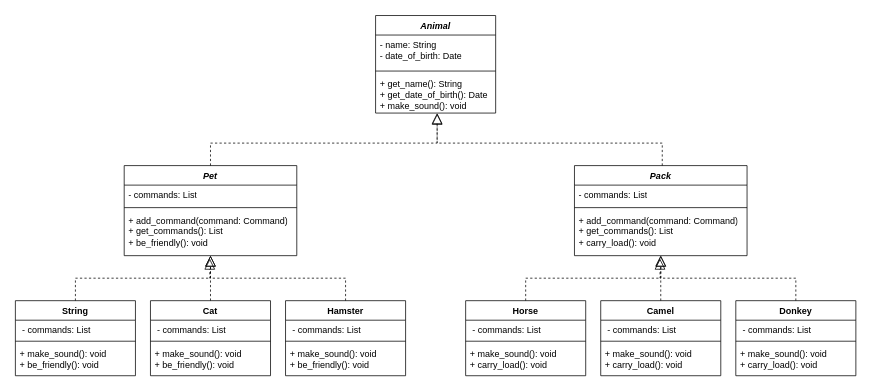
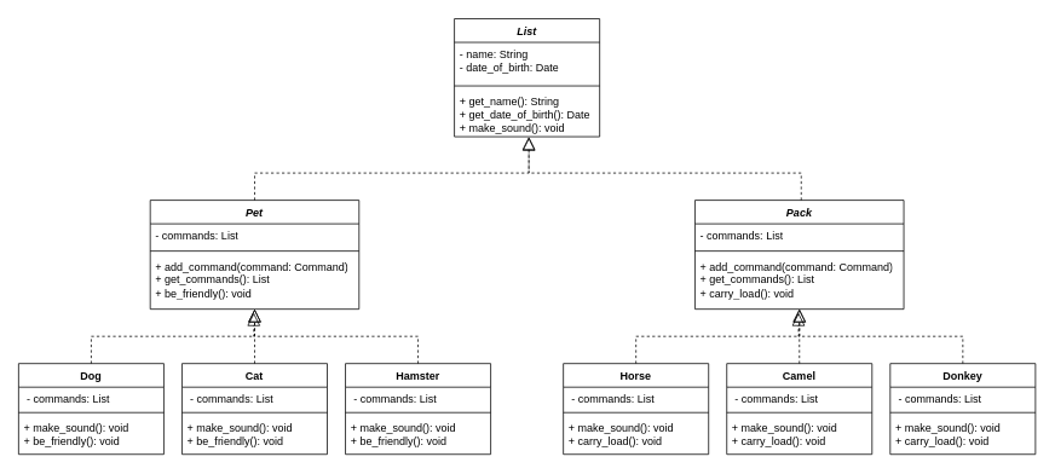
  <mxCell id="0" />
  <mxCell id="1" parent="0" />
- <mxCell id="2" value="&lt;i&gt;Animal&lt;/i&gt;" style="swimlane;fontStyle=1;align=center;verticalAlign=top;childLayout=stackLayout;horizontal=1;startSize=26;horizontalStack=0;resizeParent=1;resizeParentMax=0;resizeLast=0;collapsible=1;marginBottom=0;whiteSpace=wrap;html=1;" vertex="1" parent="1"><mxGeometry x="500" y="20" width="160" height="130" as="geometry"><mxRectangle x="414" y="420" width="100" height="30" as="alternateBounds" /></mxGeometry></mxCell>
+ <mxCell id="2" value="&lt;i&gt;List&lt;/i&gt;" style="swimlane;fontStyle=1;align=center;verticalAlign=top;childLayout=stackLayout;horizontal=1;startSize=26;horizontalStack=0;resizeParent=1;resizeParentMax=0;resizeLast=0;collapsible=1;marginBottom=0;whiteSpace=wrap;html=1;" vertex="1" parent="1"><mxGeometry x="500" y="20" width="160" height="130" as="geometry"><mxRectangle x="414" y="420" width="100" height="30" as="alternateBounds" /></mxGeometry></mxCell>
  <mxCell id="3" value="- name: String&lt;br&gt;- date_of_birth: Date " style="text;strokeColor=none;fillColor=none;align=left;verticalAlign=top;spacingLeft=4;spacingRight=4;overflow=hidden;rotatable=0;points=[[0,0.5],[1,0.5]];portConstraint=eastwest;whiteSpace=wrap;html=1;" vertex="1" parent="2"><mxGeometry y="26" width="160" height="44" as="geometry" /></mxCell>
  <mxCell id="4" value="" style="line;strokeWidth=1;fillColor=none;align=left;verticalAlign=middle;spacingTop=-1;spacingLeft=3;spacingRight=3;rotatable=0;labelPosition=right;points=[];portConstraint=eastwest;strokeColor=inherit;" vertex="1" parent="2"><mxGeometry y="70" width="160" height="8" as="geometry" /></mxCell>
  <mxCell id="5" value="+ get_name(): String&lt;br&gt;+ get_date_of_birth(): Date&lt;br&gt;+ make_sound(): void" style="text;strokeColor=none;fillColor=none;align=left;verticalAlign=top;spacingLeft=4;spacingRight=4;overflow=hidden;rotatable=0;points=[[0,0.5],[1,0.5]];portConstraint=eastwest;whiteSpace=wrap;html=1;" vertex="1" parent="2"><mxGeometry y="78" width="160" height="52" as="geometry" /></mxCell>
  <mxCell id="6" value="&lt;i&gt;Pet&lt;/i&gt;" style="swimlane;fontStyle=1;align=center;verticalAlign=top;childLayout=stackLayout;horizontal=1;startSize=26;horizontalStack=0;resizeParent=1;resizeParentMax=0;resizeLast=0;collapsible=1;marginBottom=0;whiteSpace=wrap;html=1;" vertex="1" parent="1"><mxGeometry x="165" y="220" width="230" height="120" as="geometry"><mxRectangle x="180" y="480" width="100" height="30" as="alternateBounds" /></mxGeometry></mxCell>
  <mxCell id="7" value="- commands: List" style="text;strokeColor=none;fillColor=none;align=left;verticalAlign=top;spacingLeft=4;spacingRight=4;overflow=hidden;rotatable=0;points=[[0,0.5],[1,0.5]];portConstraint=eastwest;whiteSpace=wrap;html=1;" vertex="1" parent="6"><mxGeometry y="26" width="230" height="26" as="geometry" /></mxCell>
  <mxCell id="8" value="" style="line;strokeWidth=1;fillColor=none;align=left;verticalAlign=middle;spacingTop=-1;spacingLeft=3;spacingRight=3;rotatable=0;labelPosition=right;points=[];portConstraint=eastwest;strokeColor=inherit;" vertex="1" parent="6"><mxGeometry y="52" width="230" height="8" as="geometry" /></mxCell>
  <mxCell id="9" value="+ add_command(command: Command)&lt;br&gt;+ get_commands(): List&lt;br&gt;+ be_friendly(): void" style="text;strokeColor=none;fillColor=none;align=left;verticalAlign=top;spacingLeft=4;spacingRight=4;overflow=hidden;rotatable=0;points=[[0,0.5],[1,0.5]];portConstraint=eastwest;whiteSpace=wrap;html=1;" vertex="1" parent="6"><mxGeometry y="60" width="230" height="60" as="geometry" /></mxCell>
- <mxCell id="10" value="String" style="swimlane;fontStyle=1;align=center;verticalAlign=top;childLayout=stackLayout;horizontal=1;startSize=26;horizontalStack=0;resizeParent=1;resizeParentMax=0;resizeLast=0;collapsible=1;marginBottom=0;whiteSpace=wrap;html=1;" vertex="1" parent="1"><mxGeometry x="20" y="400" width="160" height="100" as="geometry"><mxRectangle x="10" y="650" width="100" height="30" as="alternateBounds" /></mxGeometry></mxCell>
+ <mxCell id="10" value="Dog" style="swimlane;fontStyle=1;align=center;verticalAlign=top;childLayout=stackLayout;horizontal=1;startSize=26;horizontalStack=0;resizeParent=1;resizeParentMax=0;resizeLast=0;collapsible=1;marginBottom=0;whiteSpace=wrap;html=1;" vertex="1" parent="1"><mxGeometry x="20" y="400" width="160" height="100" as="geometry"><mxRectangle x="10" y="650" width="100" height="30" as="alternateBounds" /></mxGeometry></mxCell>
  <mxCell id="11" value="&amp;nbsp;- commands: List" style="text;strokeColor=none;fillColor=none;align=left;verticalAlign=top;spacingLeft=4;spacingRight=4;overflow=hidden;rotatable=0;points=[[0,0.5],[1,0.5]];portConstraint=eastwest;whiteSpace=wrap;html=1;" vertex="1" parent="10"><mxGeometry y="26" width="160" height="24" as="geometry" /></mxCell>
  <mxCell id="12" value="" style="line;strokeWidth=1;fillColor=none;align=left;verticalAlign=middle;spacingTop=-1;spacingLeft=3;spacingRight=3;rotatable=0;labelPosition=right;points=[];portConstraint=eastwest;strokeColor=inherit;" vertex="1" parent="10"><mxGeometry y="50" width="160" height="8" as="geometry" /></mxCell>
  <mxCell id="13" value="+ make_sound(): void&lt;br&gt;+ be_friendly(): void" style="text;strokeColor=none;fillColor=none;align=left;verticalAlign=top;spacingLeft=4;spacingRight=4;overflow=hidden;rotatable=0;points=[[0,0.5],[1,0.5]];portConstraint=eastwest;whiteSpace=wrap;html=1;" vertex="1" parent="10"><mxGeometry y="58" width="160" height="42" as="geometry" /></mxCell>
  <mxCell id="14" value="&lt;i&gt;Pack&lt;/i&gt;" style="swimlane;fontStyle=1;align=center;verticalAlign=top;childLayout=stackLayout;horizontal=1;startSize=26;horizontalStack=0;resizeParent=1;resizeParentMax=0;resizeLast=0;collapsible=1;marginBottom=0;whiteSpace=wrap;html=1;" vertex="1" parent="1"><mxGeometry x="765" y="220" width="230" height="120" as="geometry"><mxRectangle x="180" y="480" width="100" height="30" as="alternateBounds" /></mxGeometry></mxCell>
  <mxCell id="15" value="- commands: List" style="text;strokeColor=none;fillColor=none;align=left;verticalAlign=top;spacingLeft=4;spacingRight=4;overflow=hidden;rotatable=0;points=[[0,0.5],[1,0.5]];portConstraint=eastwest;whiteSpace=wrap;html=1;" vertex="1" parent="14"><mxGeometry y="26" width="230" height="26" as="geometry" /></mxCell>
  <mxCell id="16" value="" style="line;strokeWidth=1;fillColor=none;align=left;verticalAlign=middle;spacingTop=-1;spacingLeft=3;spacingRight=3;rotatable=0;labelPosition=right;points=[];portConstraint=eastwest;strokeColor=inherit;" vertex="1" parent="14"><mxGeometry y="52" width="230" height="8" as="geometry" /></mxCell>
  <mxCell id="17" value="+ add_command(command: Command)&lt;br&gt;+ get_commands(): List&lt;br&gt;+ carry_load(): void" style="text;strokeColor=none;fillColor=none;align=left;verticalAlign=top;spacingLeft=4;spacingRight=4;overflow=hidden;rotatable=0;points=[[0,0.5],[1,0.5]];portConstraint=eastwest;whiteSpace=wrap;html=1;" vertex="1" parent="14"><mxGeometry y="60" width="230" height="60" as="geometry" /></mxCell>
  <mxCell id="18" value="Cat" style="swimlane;fontStyle=1;align=center;verticalAlign=top;childLayout=stackLayout;horizontal=1;startSize=26;horizontalStack=0;resizeParent=1;resizeParentMax=0;resizeLast=0;collapsible=1;marginBottom=0;whiteSpace=wrap;html=1;" vertex="1" parent="1"><mxGeometry x="200" y="400" width="160" height="100" as="geometry"><mxRectangle x="10" y="650" width="100" height="30" as="alternateBounds" /></mxGeometry></mxCell>
  <mxCell id="19" value="&amp;nbsp;- commands: List" style="text;strokeColor=none;fillColor=none;align=left;verticalAlign=top;spacingLeft=4;spacingRight=4;overflow=hidden;rotatable=0;points=[[0,0.5],[1,0.5]];portConstraint=eastwest;whiteSpace=wrap;html=1;" vertex="1" parent="18"><mxGeometry y="26" width="160" height="24" as="geometry" /></mxCell>
  <mxCell id="20" value="" style="line;strokeWidth=1;fillColor=none;align=left;verticalAlign=middle;spacingTop=-1;spacingLeft=3;spacingRight=3;rotatable=0;labelPosition=right;points=[];portConstraint=eastwest;strokeColor=inherit;" vertex="1" parent="18"><mxGeometry y="50" width="160" height="8" as="geometry" /></mxCell>
  <mxCell id="21" value="+ make_sound(): void&lt;br&gt;+ be_friendly(): void" style="text;strokeColor=none;fillColor=none;align=left;verticalAlign=top;spacingLeft=4;spacingRight=4;overflow=hidden;rotatable=0;points=[[0,0.5],[1,0.5]];portConstraint=eastwest;whiteSpace=wrap;html=1;" vertex="1" parent="18"><mxGeometry y="58" width="160" height="42" as="geometry" /></mxCell>
  <mxCell id="22" value="Hamster" style="swimlane;fontStyle=1;align=center;verticalAlign=top;childLayout=stackLayout;horizontal=1;startSize=26;horizontalStack=0;resizeParent=1;resizeParentMax=0;resizeLast=0;collapsible=1;marginBottom=0;whiteSpace=wrap;html=1;" vertex="1" parent="1"><mxGeometry x="380" y="400" width="160" height="100" as="geometry"><mxRectangle x="10" y="650" width="100" height="30" as="alternateBounds" /></mxGeometry></mxCell>
  <mxCell id="23" value="&amp;nbsp;- commands: List" style="text;strokeColor=none;fillColor=none;align=left;verticalAlign=top;spacingLeft=4;spacingRight=4;overflow=hidden;rotatable=0;points=[[0,0.5],[1,0.5]];portConstraint=eastwest;whiteSpace=wrap;html=1;" vertex="1" parent="22"><mxGeometry y="26" width="160" height="24" as="geometry" /></mxCell>
  <mxCell id="24" value="" style="line;strokeWidth=1;fillColor=none;align=left;verticalAlign=middle;spacingTop=-1;spacingLeft=3;spacingRight=3;rotatable=0;labelPosition=right;points=[];portConstraint=eastwest;strokeColor=inherit;" vertex="1" parent="22"><mxGeometry y="50" width="160" height="8" as="geometry" /></mxCell>
  <mxCell id="25" value="+ make_sound(): void&lt;br&gt;+ be_friendly(): void" style="text;strokeColor=none;fillColor=none;align=left;verticalAlign=top;spacingLeft=4;spacingRight=4;overflow=hidden;rotatable=0;points=[[0,0.5],[1,0.5]];portConstraint=eastwest;whiteSpace=wrap;html=1;" vertex="1" parent="22"><mxGeometry y="58" width="160" height="42" as="geometry" /></mxCell>
  <mxCell id="26" value="Horse" style="swimlane;fontStyle=1;align=center;verticalAlign=top;childLayout=stackLayout;horizontal=1;startSize=26;horizontalStack=0;resizeParent=1;resizeParentMax=0;resizeLast=0;collapsible=1;marginBottom=0;whiteSpace=wrap;html=1;" vertex="1" parent="1"><mxGeometry x="620" y="400" width="160" height="100" as="geometry"><mxRectangle x="10" y="650" width="100" height="30" as="alternateBounds" /></mxGeometry></mxCell>
  <mxCell id="27" value="&amp;nbsp;- commands: List" style="text;strokeColor=none;fillColor=none;align=left;verticalAlign=top;spacingLeft=4;spacingRight=4;overflow=hidden;rotatable=0;points=[[0,0.5],[1,0.5]];portConstraint=eastwest;whiteSpace=wrap;html=1;" vertex="1" parent="26"><mxGeometry y="26" width="160" height="24" as="geometry" /></mxCell>
  <mxCell id="28" value="" style="line;strokeWidth=1;fillColor=none;align=left;verticalAlign=middle;spacingTop=-1;spacingLeft=3;spacingRight=3;rotatable=0;labelPosition=right;points=[];portConstraint=eastwest;strokeColor=inherit;" vertex="1" parent="26"><mxGeometry y="50" width="160" height="8" as="geometry" /></mxCell>
  <mxCell id="29" value="+ make_sound(): void&lt;br&gt;+ carry_load(): void" style="text;strokeColor=none;fillColor=none;align=left;verticalAlign=top;spacingLeft=4;spacingRight=4;overflow=hidden;rotatable=0;points=[[0,0.5],[1,0.5]];portConstraint=eastwest;whiteSpace=wrap;html=1;" vertex="1" parent="26"><mxGeometry y="58" width="160" height="42" as="geometry" /></mxCell>
  <mxCell id="30" value="Camel" style="swimlane;fontStyle=1;align=center;verticalAlign=top;childLayout=stackLayout;horizontal=1;startSize=26;horizontalStack=0;resizeParent=1;resizeParentMax=0;resizeLast=0;collapsible=1;marginBottom=0;whiteSpace=wrap;html=1;" vertex="1" parent="1"><mxGeometry x="800" y="400" width="160" height="100" as="geometry"><mxRectangle x="10" y="650" width="100" height="30" as="alternateBounds" /></mxGeometry></mxCell>
  <mxCell id="31" value="&amp;nbsp;- commands: List" style="text;strokeColor=none;fillColor=none;align=left;verticalAlign=top;spacingLeft=4;spacingRight=4;overflow=hidden;rotatable=0;points=[[0,0.5],[1,0.5]];portConstraint=eastwest;whiteSpace=wrap;html=1;" vertex="1" parent="30"><mxGeometry y="26" width="160" height="24" as="geometry" /></mxCell>
  <mxCell id="32" value="" style="line;strokeWidth=1;fillColor=none;align=left;verticalAlign=middle;spacingTop=-1;spacingLeft=3;spacingRight=3;rotatable=0;labelPosition=right;points=[];portConstraint=eastwest;strokeColor=inherit;" vertex="1" parent="30"><mxGeometry y="50" width="160" height="8" as="geometry" /></mxCell>
  <mxCell id="33" value="+ make_sound(): void&lt;br&gt;+ carry_load(): void" style="text;strokeColor=none;fillColor=none;align=left;verticalAlign=top;spacingLeft=4;spacingRight=4;overflow=hidden;rotatable=0;points=[[0,0.5],[1,0.5]];portConstraint=eastwest;whiteSpace=wrap;html=1;" vertex="1" parent="30"><mxGeometry y="58" width="160" height="42" as="geometry" /></mxCell>
  <mxCell id="34" value="Donkey" style="swimlane;fontStyle=1;align=center;verticalAlign=top;childLayout=stackLayout;horizontal=1;startSize=26;horizontalStack=0;resizeParent=1;resizeParentMax=0;resizeLast=0;collapsible=1;marginBottom=0;whiteSpace=wrap;html=1;" vertex="1" parent="1"><mxGeometry x="980" y="400" width="160" height="100" as="geometry"><mxRectangle x="10" y="650" width="100" height="30" as="alternateBounds" /></mxGeometry></mxCell>
  <mxCell id="35" value="&amp;nbsp;- commands: List" style="text;strokeColor=none;fillColor=none;align=left;verticalAlign=top;spacingLeft=4;spacingRight=4;overflow=hidden;rotatable=0;points=[[0,0.5],[1,0.5]];portConstraint=eastwest;whiteSpace=wrap;html=1;" vertex="1" parent="34"><mxGeometry y="26" width="160" height="24" as="geometry" /></mxCell>
  <mxCell id="36" value="" style="line;strokeWidth=1;fillColor=none;align=left;verticalAlign=middle;spacingTop=-1;spacingLeft=3;spacingRight=3;rotatable=0;labelPosition=right;points=[];portConstraint=eastwest;strokeColor=inherit;" vertex="1" parent="34"><mxGeometry y="50" width="160" height="8" as="geometry" /></mxCell>
  <mxCell id="37" value="+ make_sound(): void&lt;br&gt;+ carry_load(): void" style="text;strokeColor=none;fillColor=none;align=left;verticalAlign=top;spacingLeft=4;spacingRight=4;overflow=hidden;rotatable=0;points=[[0,0.5],[1,0.5]];portConstraint=eastwest;whiteSpace=wrap;html=1;" vertex="1" parent="34"><mxGeometry y="58" width="160" height="42" as="geometry" /></mxCell>
  <mxCell id="38" value="" style="endArrow=block;dashed=1;endFill=0;endSize=12;html=1;rounded=0;exitX=0.5;exitY=0;exitDx=0;exitDy=0;entryX=0.513;entryY=1.019;entryDx=0;entryDy=0;entryPerimeter=0;" edge="1" parent="1" source="6" target="5"><mxGeometry width="160" relative="1" as="geometry"><mxPoint x="260" y="190" as="sourcePoint" /><mxPoint x="570" y="210" as="targetPoint" /><Array as="points"><mxPoint x="280" y="190" /><mxPoint x="410" y="190" /><mxPoint x="582" y="190" /></Array></mxGeometry></mxCell>
  <mxCell id="39" value="" style="endArrow=block;dashed=1;endFill=0;endSize=12;html=1;rounded=0;exitX=0.5;exitY=0;exitDx=0;exitDy=0;" edge="1" parent="1"><mxGeometry width="160" relative="1" as="geometry"><mxPoint x="882" y="220" as="sourcePoint" /><mxPoint x="582" y="150" as="targetPoint" /><Array as="points"><mxPoint x="882" y="190" /><mxPoint x="582" y="190" /></Array></mxGeometry></mxCell>
  <mxCell id="40" value="" style="endArrow=block;dashed=1;endFill=0;endSize=12;html=1;rounded=0;exitX=0.5;exitY=0;exitDx=0;exitDy=0;" edge="1" parent="1" source="10"><mxGeometry width="160" relative="1" as="geometry"><mxPoint x="330" y="380" as="sourcePoint" /><mxPoint x="280" y="340" as="targetPoint" /><Array as="points"><mxPoint x="100" y="370" /><mxPoint x="280" y="370" /></Array></mxGeometry></mxCell>
  <mxCell id="41" value="" style="endArrow=block;dashed=1;endFill=0;endSize=12;html=1;rounded=0;exitX=0.5;exitY=0;exitDx=0;exitDy=0;" edge="1" parent="1" source="18"><mxGeometry width="160" relative="1" as="geometry"><mxPoint x="330" y="380" as="sourcePoint" /><mxPoint x="280" y="340" as="targetPoint" /></mxGeometry></mxCell>
  <mxCell id="42" value="" style="endArrow=block;dashed=1;endFill=0;endSize=12;html=1;rounded=0;exitX=0.5;exitY=0;exitDx=0;exitDy=0;entryX=0.496;entryY=1.067;entryDx=0;entryDy=0;entryPerimeter=0;" edge="1" parent="1" source="22" target="9"><mxGeometry width="160" relative="1" as="geometry"><mxPoint x="330" y="380" as="sourcePoint" /><mxPoint x="490" y="380" as="targetPoint" /><Array as="points"><mxPoint x="460" y="370" /><mxPoint x="279" y="370" /></Array></mxGeometry></mxCell>
  <mxCell id="43" value="" style="endArrow=block;dashed=1;endFill=0;endSize=12;html=1;rounded=0;exitX=0.5;exitY=0;exitDx=0;exitDy=0;" edge="1" parent="1"><mxGeometry width="160" relative="1" as="geometry"><mxPoint x="700" y="400" as="sourcePoint" /><mxPoint x="880" y="340" as="targetPoint" /><Array as="points"><mxPoint x="700" y="370" /><mxPoint x="880" y="370" /></Array></mxGeometry></mxCell>
  <mxCell id="44" value="" style="endArrow=block;dashed=1;endFill=0;endSize=12;html=1;rounded=0;exitX=0.5;exitY=0;exitDx=0;exitDy=0;" edge="1" parent="1"><mxGeometry width="160" relative="1" as="geometry"><mxPoint x="880" y="400" as="sourcePoint" /><mxPoint x="880" y="340" as="targetPoint" /></mxGeometry></mxCell>
  <mxCell id="45" value="" style="endArrow=block;dashed=1;endFill=0;endSize=12;html=1;rounded=0;exitX=0.5;exitY=0;exitDx=0;exitDy=0;entryX=0.496;entryY=1.067;entryDx=0;entryDy=0;entryPerimeter=0;" edge="1" parent="1"><mxGeometry width="160" relative="1" as="geometry"><mxPoint x="1060" y="400" as="sourcePoint" /><mxPoint x="879" y="344" as="targetPoint" /><Array as="points"><mxPoint x="1060" y="370" /><mxPoint x="879" y="370" /></Array></mxGeometry></mxCell>
